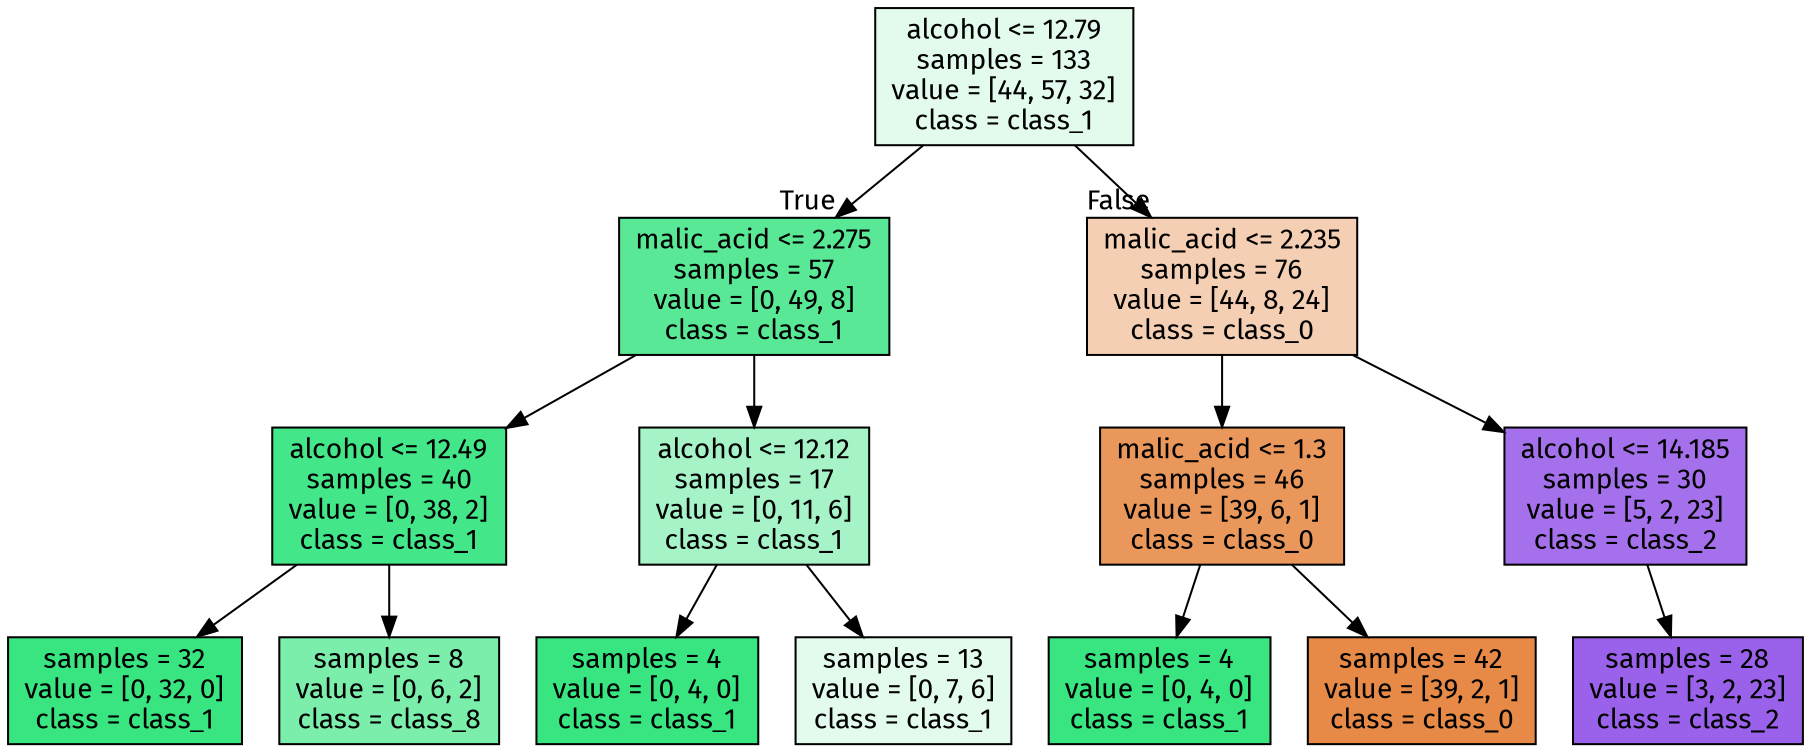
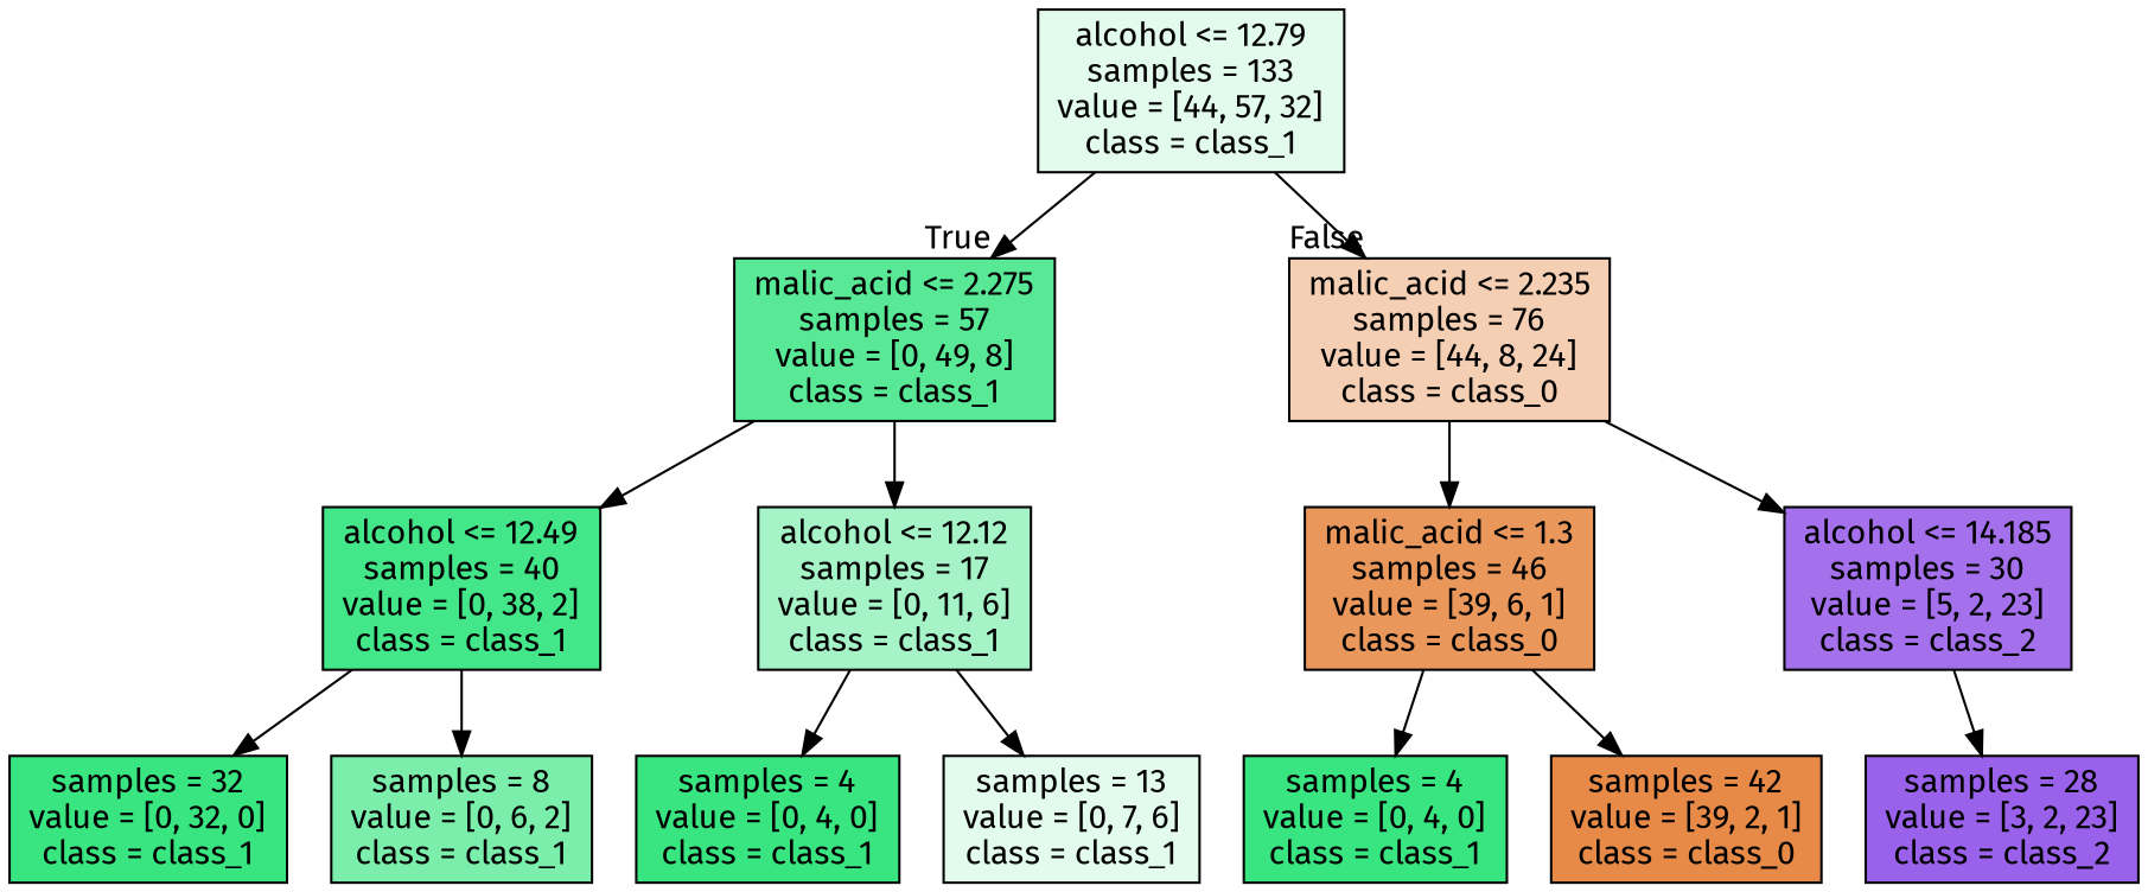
  digraph {
    fontname="Fira Sans"
    node [color=black fillcolor="#39e581" fontname="Fira Sans" shape=box style=filled]
    edge [fontname="Fira Sans"]
    n1 [fillcolor="#e2fbed" label="alcohol <= 12.79\nsamples = 133\nvalue = [44, 57, 32]\nclass = class_1"]
    n2 [fillcolor="#59e996" label="malic_acid <= 2.275\nsamples = 57\nvalue = [0, 49, 8]\nclass = class_1"]
    n3 [fillcolor="#f5cfb3" label="malic_acid <= 2.235\nsamples = 76\nvalue = [44, 8, 24]\nclass = class_0"]
    n4 [fillcolor="#43e688" label="alcohol <= 12.49\nsamples = 40\nvalue = [0, 38, 2]\nclass = class_1"]
    n5 [fillcolor="#a5f3c6" label="alcohol <= 12.12\nsamples = 17\nvalue = [0, 11, 6]\nclass = class_1"]
    n6 [fillcolor="#ea975c" label="malic_acid <= 1.3\nsamples = 46\nvalue = [39, 6, 1]\nclass = class_0"]
    n7 [fillcolor="#a470ec" label="alcohol <= 14.185\nsamples = 30\nvalue = [5, 2, 23]\nclass = class_2"]
    n8 [label="samples = 32\nvalue = [0, 32, 0]\nclass = class_1"]
-   n9 [fillcolor="#7beeab" label="samples = 8\nvalue = [0, 6, 2]\nclass = class_8"]
+   n9 [fillcolor="#7beeab" label="samples = 8\nvalue = [0, 6, 2]\nclass = class_1"]
    n10 [label="samples = 4\nvalue = [0, 4, 0]\nclass = class_1"]
    n11 [fillcolor="#e3fbed" label="samples = 13\nvalue = [0, 7, 6]\nclass = class_1"]
    n12 [label="samples = 4\nvalue = [0, 4, 0]\nclass = class_1"]
    n13 [fillcolor="#e78a48" label="samples = 42\nvalue = [39, 2, 1]\nclass = class_0"]
    n14 [fillcolor="#9a61ea" label="samples = 28\nvalue = [3, 2, 23]\nclass = class_2"]
    n1 -> n2 [headlabel=True labelangle=45 labeldistance=2.5]
    n1 -> n3 [headlabel=False labelangle=-45 labeldistance=2.5]
    n2 -> n4
    n2 -> n5
    n3 -> n6
    n3 -> n7
    n4 -> n8
    n4 -> n9
    n5 -> n10
    n5 -> n11
    n6 -> n12
    n6 -> n13
    n7 -> n14
  }
